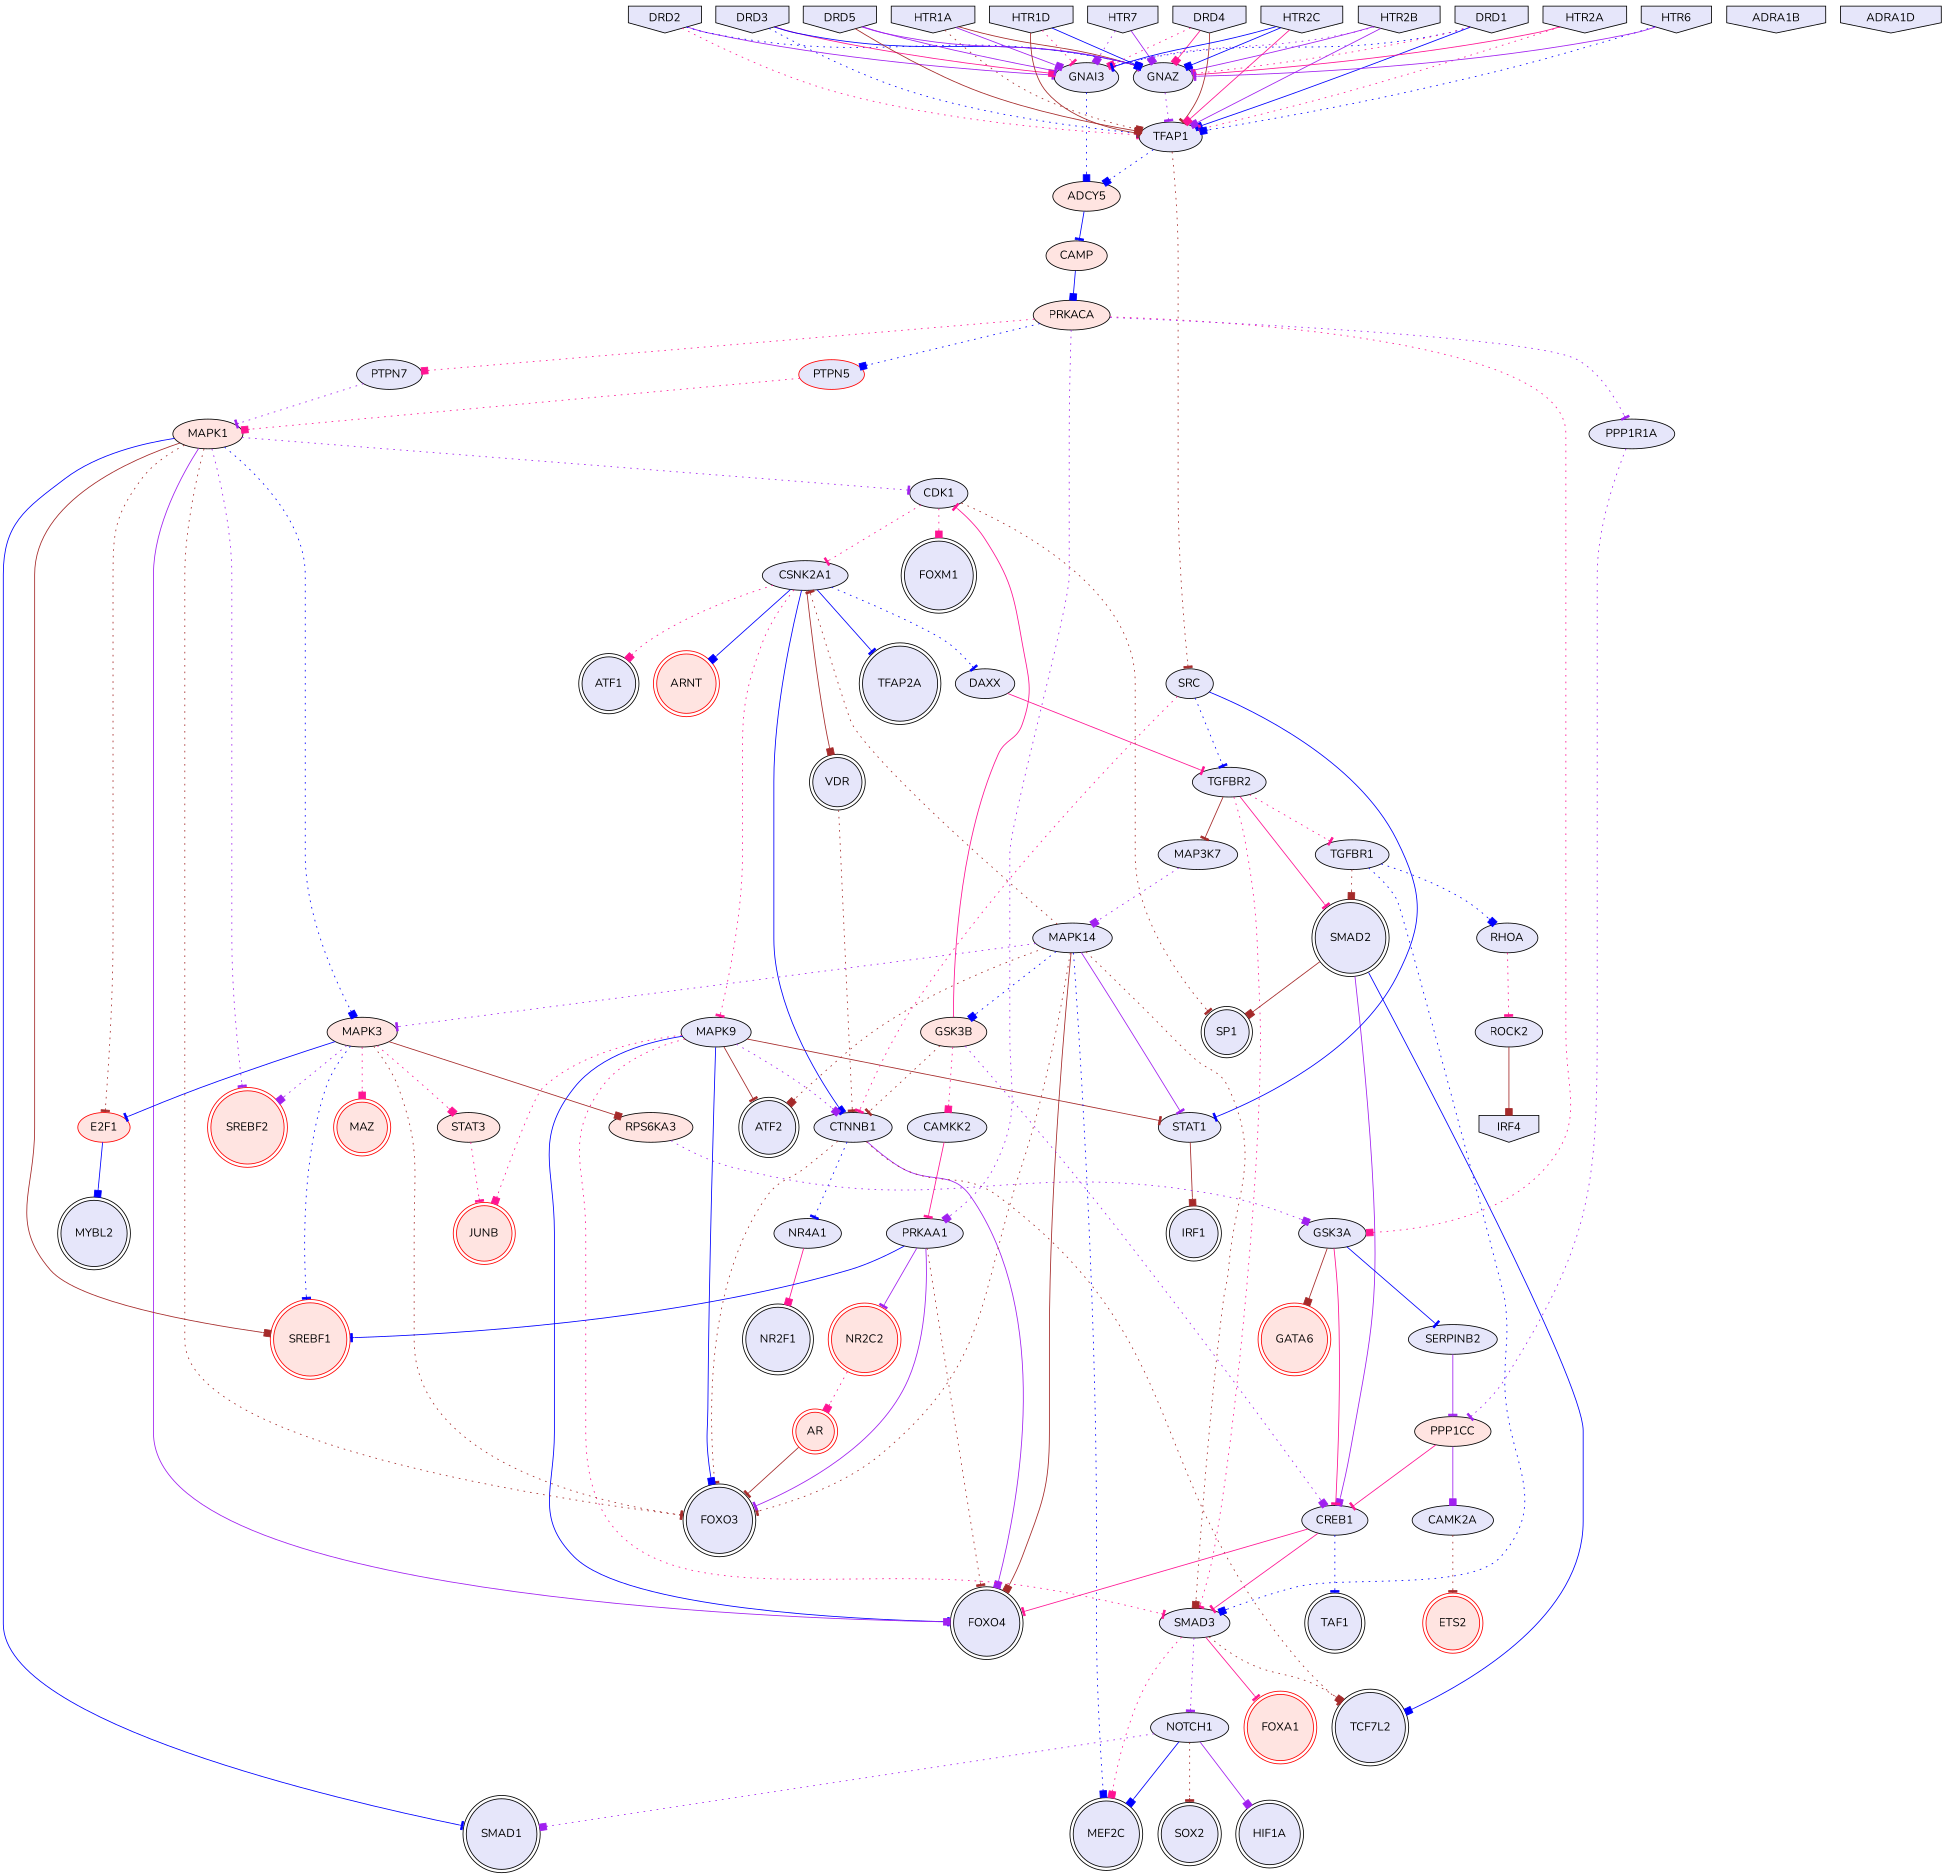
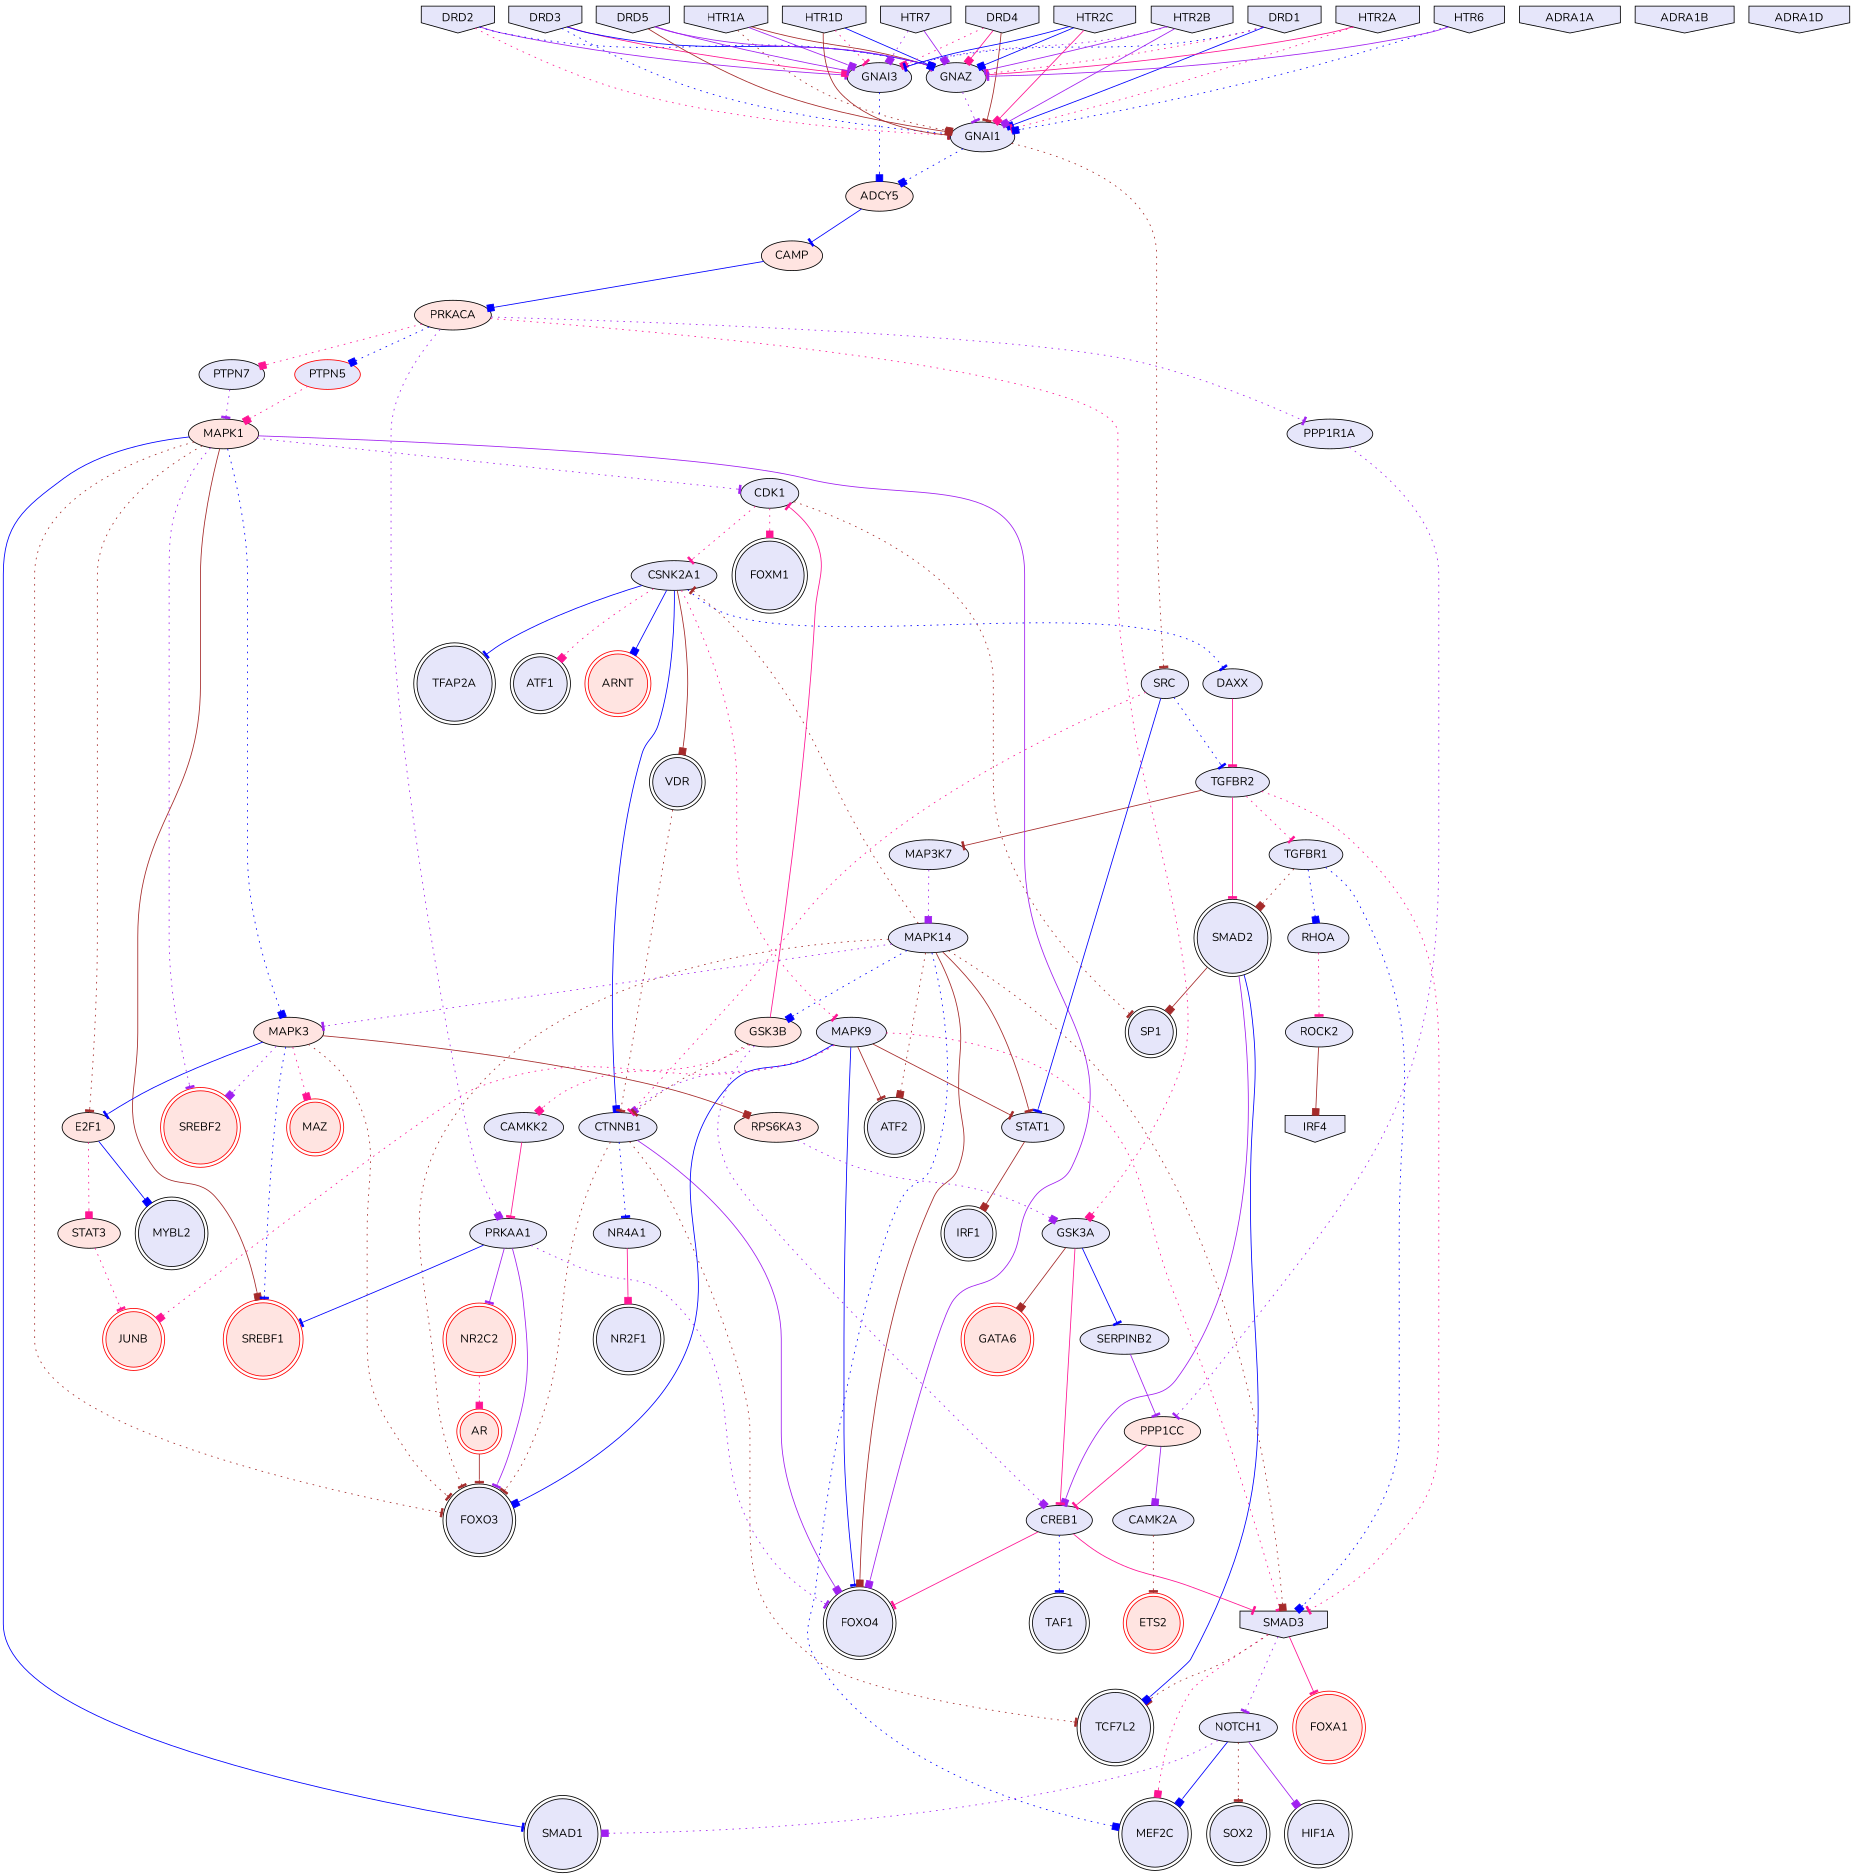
  digraph {
    fontname=Nunito
    node [fillcolor=lavender fontname=Nunito style=filled]
    edge [arrowhead=tee color=deeppink fontname=Nunito penwidth=1 style=dotted]
    SOX2 [color=black shape=doublecircle]
    NOTCH1
    MEF2C [color=black shape=doublecircle]
    HIF1A [color=black shape=doublecircle]
    SMAD1 [color=black shape=doublecircle]
    RHOA
    ROCK2
    IRF4 [color=black shape=invhouse]
    CSNK2A1
    CTNNB1
    MAPK9
    VDR [color=black shape=doublecircle]
    DAXX
    TFAP2A [color=black shape=doublecircle]
    ATF1 [color=black shape=doublecircle]
    ARNT [color=red fillcolor=mistyrose shape=doublecircle]
    FOXO4 [color=black shape=doublecircle]
    FOXO3 [color=black shape=doublecircle]
    TCF7L2 [color=black shape=doublecircle]
    NR4A1
-   SMAD3
+   SMAD3 [shape=invhouse]
    ATF2 [color=black shape=doublecircle]
    JUNB [color=red fillcolor=mistyrose shape=doublecircle]
    STAT1
    TGFBR2
    NR2F1 [color=black shape=doublecircle]
    AR [color=red fillcolor=mistyrose shape=doublecircle]
    SMAD2 [color=black shape=doublecircle]
    SP1 [color=black shape=doublecircle]
    CREB1
    TAF1 [color=black shape=doublecircle]
    FOXA1 [color=red fillcolor=mistyrose shape=doublecircle]
    IRF1 [color=black shape=doublecircle]
    CDK1
    FOXM1 [color=black shape=doublecircle]
    MAPK1 [fillcolor=mistyrose]
-   E2F1 [fillcolor=mistyrose color=red]
+   E2F1 [fillcolor=mistyrose]
    MAPK3 [fillcolor=mistyrose]
    SREBF1 [color=red fillcolor=mistyrose shape=doublecircle]
    SREBF2 [color=red fillcolor=mistyrose shape=doublecircle]
    MYBL2 [color=black shape=doublecircle]
    MAZ [color=red fillcolor=mistyrose shape=doublecircle]
    RPS6KA3 [fillcolor=mistyrose]
    STAT3 [fillcolor=mistyrose]
    TGFBR1
    MAP3K7
    MAPK14
    HTR1A [color=black shape=invhouse]
    GNAI3
-   GNAI1 [label=TFAP1]
+   GNAI1
    GNAZ
    ADCY5 [fillcolor=mistyrose]
    SRC
    CAMP [fillcolor=mistyrose]
    DRD1 [color=black shape=invhouse]
    DRD2 [color=black shape=invhouse]
    GSK3A
    GATA6 [color=red fillcolor=mistyrose shape=doublecircle]
    SERPINB2
    PPP1CC [fillcolor=mistyrose]
    CAMK2A
    ETS2 [color=red fillcolor=mistyrose shape=doublecircle]
    PRKACA [fillcolor=mistyrose]
    PPP1R1A
    PRKAA1
    PTPN7
    PTPN5 [color=red]
    NR2C2 [color=red fillcolor=mistyrose shape=doublecircle]
    DRD3 [color=black shape=invhouse]
    DRD5 [color=black shape=invhouse]
    HTR2B [color=black shape=invhouse]
    HTR1D [color=black shape=invhouse]
    HTR2A [color=black shape=invhouse]
    HTR7 [color=black shape=invhouse]
    DRD4 [color=black shape=invhouse]
    HTR2C [color=black shape=invhouse]
    HTR6 [color=black shape=invhouse]
    GSK3B [fillcolor=mistyrose]
    CAMKK2
+   ADRA1A [color=black shape=invhouse]
    ADRA1B [color=black shape=invhouse]
    ADRA1D [color=black shape=invhouse]
    NOTCH1 -> SOX2 [color=brown]
    NOTCH1 -> MEF2C [arrowhead=box color=blue style=solid]
    NOTCH1 -> HIF1A [arrowhead=box color=purple style=solid]
    NOTCH1 -> SMAD1 [arrowhead=box color=purple]
    RHOA -> ROCK2
    ROCK2 -> IRF4 [arrowhead=box color=brown style=solid]
    CSNK2A1 -> CTNNB1 [arrowhead=box color=blue style=solid]
    CSNK2A1 -> MAPK9
    CSNK2A1 -> VDR [arrowhead=box color=brown style=solid]
    CSNK2A1 -> DAXX [color=blue]
    CSNK2A1 -> TFAP2A [color=blue style=solid]
    CSNK2A1 -> ATF1 [arrowhead=box]
    CSNK2A1 -> ARNT [arrowhead=box color=blue style=solid]
    CTNNB1 -> FOXO4 [arrowhead=box color=purple style=solid]
    CTNNB1 -> FOXO3 [color=brown]
    CTNNB1 -> TCF7L2 [color=brown]
    CTNNB1 -> NR4A1 [color=blue]
    MAPK9 -> CTNNB1 [arrowhead=box color=purple]
    MAPK9 -> FOXO4 [color=blue style=solid]
    MAPK9 -> FOXO3 [arrowhead=box color=blue style=solid]
    MAPK9 -> SMAD3
    MAPK9 -> ATF2 [color=brown style=solid]
    MAPK9 -> JUNB [arrowhead=box]
    MAPK9 -> STAT1 [color=brown style=solid]
    VDR -> CTNNB1 [color=brown]
    DAXX -> TGFBR2 [style=solid]
    NR4A1 -> NR2F1 [arrowhead=box style=solid]
    SMAD3 -> NOTCH1 [color=purple]
    SMAD3 -> MEF2C [arrowhead=box]
    SMAD3 -> TCF7L2 [arrowhead=box color=brown]
    SMAD3 -> FOXA1 [style=solid]
    STAT1 -> IRF1 [arrowhead=box color=brown style=solid]
    TGFBR2 -> SMAD3
    TGFBR2 -> SMAD2 [style=solid]
    TGFBR2 -> TGFBR1
    TGFBR2 -> MAP3K7 [color=brown style=solid]
    AR -> FOXO3 [color=brown style=solid]
    SMAD2 -> TCF7L2 [arrowhead=box color=blue style=solid]
    SMAD2 -> SP1 [arrowhead=box color=brown style=solid]
    SMAD2 -> CREB1 [arrowhead=box color=purple style=solid]
    CREB1 -> FOXO4 [style=solid]
    CREB1 -> SMAD3 [style=solid]
    CREB1 -> TAF1 [color=blue]
    CDK1 -> CSNK2A1
    CDK1 -> SP1 [color=brown]
    CDK1 -> FOXM1 [arrowhead=box]
    MAPK1 -> SMAD1 [color=blue style=solid]
    MAPK1 -> FOXO4 [arrowhead=box color=purple style=solid]
    MAPK1 -> FOXO3 [color=brown]
    MAPK1 -> CDK1 [color=purple]
    MAPK1 -> E2F1 [color=brown]
    MAPK1 -> MAPK3 [arrowhead=box color=blue]
    MAPK1 -> SREBF1 [arrowhead=box color=brown style=solid]
    MAPK1 -> SREBF2 [color=purple]
    E2F1 -> MYBL2 [arrowhead=box color=blue style=solid]
    MAPK3 -> FOXO3 [color=brown]
    MAPK3 -> E2F1 [color=blue style=solid]
    MAPK3 -> SREBF1 [color=blue]
    MAPK3 -> SREBF2 [arrowhead=box color=purple]
    MAPK3 -> MAZ [arrowhead=box]
    MAPK3 -> RPS6KA3 [arrowhead=box color=brown style=solid]
-   MAPK3 -> STAT3 [arrowhead=box]
+   E2F1 -> STAT3 [arrowhead=box]
    RPS6KA3 -> GSK3A [arrowhead=box color=purple]
    STAT3 -> JUNB
    TGFBR1 -> RHOA [arrowhead=box color=blue]
    TGFBR1 -> SMAD3 [arrowhead=box color=blue]
    TGFBR1 -> SMAD2 [arrowhead=box color=brown]
    MAP3K7 -> MAPK14 [arrowhead=box color=purple]
    MAPK14 -> MEF2C [arrowhead=box color=blue]
    MAPK14 -> CSNK2A1 [color=brown]
    MAPK14 -> FOXO4 [arrowhead=box color=brown style=solid]
    MAPK14 -> FOXO3 [color=brown]
    MAPK14 -> SMAD3 [arrowhead=box color=brown]
    MAPK14 -> ATF2 [arrowhead=box color=brown]
-   MAPK14 -> STAT1 [color=purple style=solid]
+   MAPK14 -> STAT1 [color=brown style=solid]
    MAPK14 -> MAPK3 [color=purple]
    MAPK14 -> GSK3B [arrowhead=box color=blue]
    HTR1A -> GNAI3 [arrowhead=box color=purple style=solid]
    HTR1A -> GNAI1 [arrowhead=box color=brown]
    HTR1A -> GNAZ [color=brown style=solid]
    GNAI3 -> ADCY5 [arrowhead=box color=blue]
    GNAI1 -> ADCY5 [arrowhead=box color=blue]
    GNAI1 -> SRC [color=brown]
    GNAZ -> GNAI1 [color=purple]
    ADCY5 -> CAMP [color=blue style=solid]
    SRC -> CTNNB1
    SRC -> STAT1 [color=blue style=solid]
    SRC -> TGFBR2 [color=blue]
    CAMP -> PRKACA [arrowhead=box color=blue style=solid]
    DRD1 -> GNAI3 [color=blue]
    DRD1 -> GNAI1 [arrowhead=box color=blue style=solid]
    DRD1 -> GNAZ
    DRD2 -> GNAI3 [color=purple style=solid]
    DRD2 -> GNAI1
    DRD2 -> GNAZ [arrowhead=box color=blue]
    GSK3A -> CREB1 [style=solid]
    GSK3A -> GATA6 [arrowhead=box color=brown style=solid]
    GSK3A -> SERPINB2 [color=blue style=solid]
    SERPINB2 -> PPP1CC [color=purple style=solid]
    PPP1CC -> CREB1 [style=solid]
    PPP1CC -> CAMK2A [arrowhead=box color=purple style=solid]
    CAMK2A -> ETS2 [color=brown]
    PRKACA -> GSK3A [arrowhead=box]
    PRKACA -> PPP1R1A [color=purple]
    PRKACA -> PRKAA1 [arrowhead=box color=purple]
    PRKACA -> PTPN7 [arrowhead=box]
    PRKACA -> PTPN5 [arrowhead=box color=blue]
    PPP1R1A -> PPP1CC [color=purple]
-   PRKAA1 -> FOXO4 [color=brown]
+   PRKAA1 -> FOXO4 [color=purple]
    PRKAA1 -> FOXO3 [color=purple style=solid]
    PRKAA1 -> SREBF1 [color=blue style=solid]
    PRKAA1 -> NR2C2 [color=purple style=solid]
    PTPN7 -> MAPK1 [color=purple]
    PTPN5 -> MAPK1 [arrowhead=box]
    NR2C2 -> AR [arrowhead=box]
    DRD3 -> GNAI3 [arrowhead=box style=solid]
    DRD3 -> GNAI1 [color=blue]
    DRD3 -> GNAZ [arrowhead=box color=blue style=solid]
    DRD5 -> GNAI3 [color=purple style=solid]
    DRD5 -> GNAI1 [arrowhead=box color=brown style=solid]
    DRD5 -> GNAZ [color=purple style=solid]
    HTR2B -> GNAI3 [color=purple]
    HTR2B -> GNAI1 [arrowhead=box color=purple style=solid]
    HTR2B -> GNAZ [color=purple style=solid]
    HTR1D -> GNAI3
    HTR1D -> GNAI1 [color=brown style=solid]
    HTR1D -> GNAZ [arrowhead=box color=blue style=solid]
    HTR2A -> GNAI1
    HTR2A -> GNAZ [style=solid]
    HTR7 -> GNAI3 [arrowhead=box color=purple]
    HTR7 -> GNAZ [arrowhead=box color=purple style=solid]
    DRD4 -> GNAI3 [arrowhead=box]
    DRD4 -> GNAI1 [color=brown style=solid]
    DRD4 -> GNAZ [arrowhead=box style=solid]
    HTR2C -> GNAI3 [color=blue style=solid]
    HTR2C -> GNAI1 [arrowhead=box style=solid]
    HTR2C -> GNAZ [arrowhead=box color=blue style=solid]
    HTR6 -> GNAI1 [arrowhead=box color=blue]
    HTR6 -> GNAZ [color=purple style=solid]
    GSK3B -> CTNNB1 [color=brown]
    GSK3B -> CREB1 [arrowhead=box color=purple]
    GSK3B -> CDK1 [style=solid]
    GSK3B -> CAMKK2 [arrowhead=box]
    CAMKK2 -> PRKAA1 [style=solid]
  }
